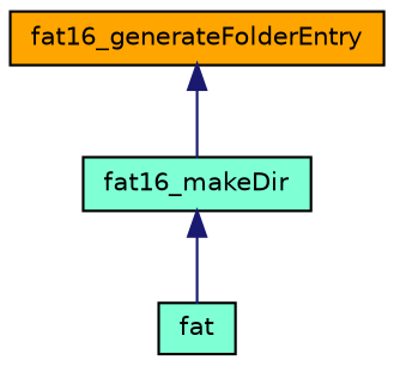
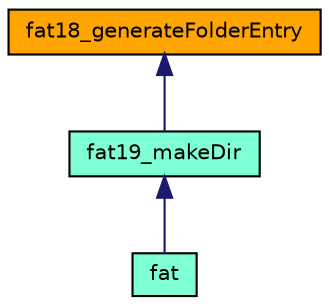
  digraph {
    rankdir=TB
    node [color=black fillcolor=aquamarine fontname=Helvetica fontsize=10 shape=record style=filled]
    edge [color=midnightblue dir=back fontname=Helvetica fontsize=10 labelfontname=Helvetica labelfontsize=10 style=solid]
-   n1 [fillcolor=orange fontcolor=black height=0.2 label=fat16_generateFolderEntry width=0.4]
-   n2 [height=0.2 label=fat16_makeDir width=0.4]
+   n1 [fillcolor=orange fontcolor=black height=0.2 label=fat18_generateFolderEntry width=0.4]
+   n2 [height=0.2 label=fat19_makeDir width=0.4]
    n3 [height=0.2 label=fat width=0.4]
    n1 -> n2
    n2 -> n3
  }
